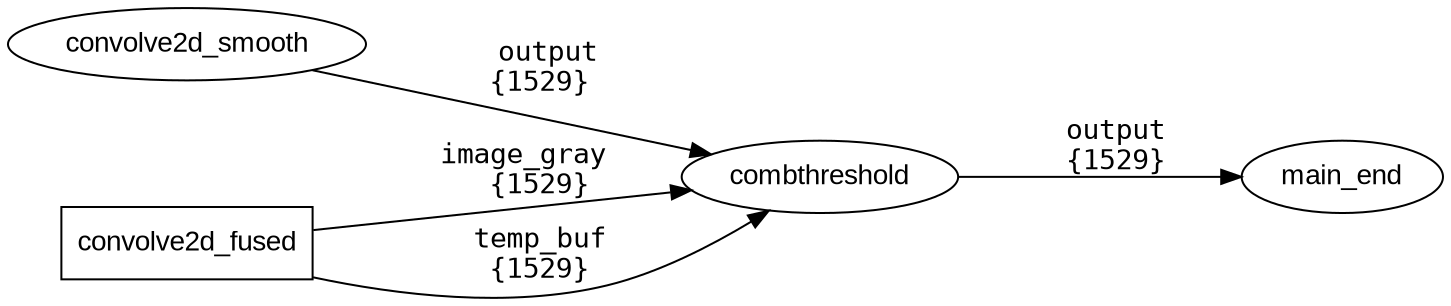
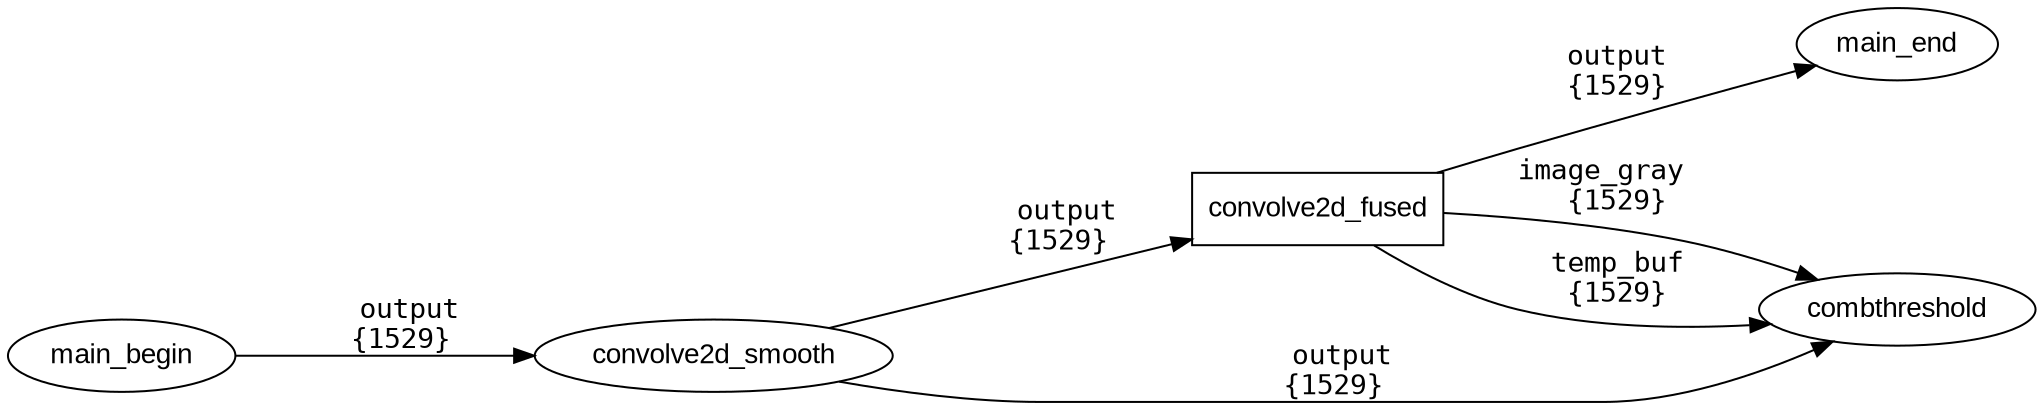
  digraph {
    rankdir=LR
    node [fontname=Arial shape=ellipse]
    edge [fontname=Consolas minlen=2]
+   n1 [label="main_begin\n"]
    n2 [label="convolve2d_smooth\n"]
    n3 [label="convolve2d_fused\n" shape=rectangle]
    n4 [label="combthreshold\n"]
    n5 [label="main_end\n"]
+   n1 -> n2 [label="   output\n  {1529}"]
+   n2 -> n3 [label="   output\n  {1529}"]
    n2 -> n4 [label="   output\n  {1529}"]
    n3 -> n4 [label="image_gray\n  {1529}"]
    n3 -> n4 [label="  temp_buf\n  {1529}"]
-   n4 -> n5 [label="  output\n  {1529}"]
+   n3 -> n5 [label="  output\n  {1529}"]
  }
